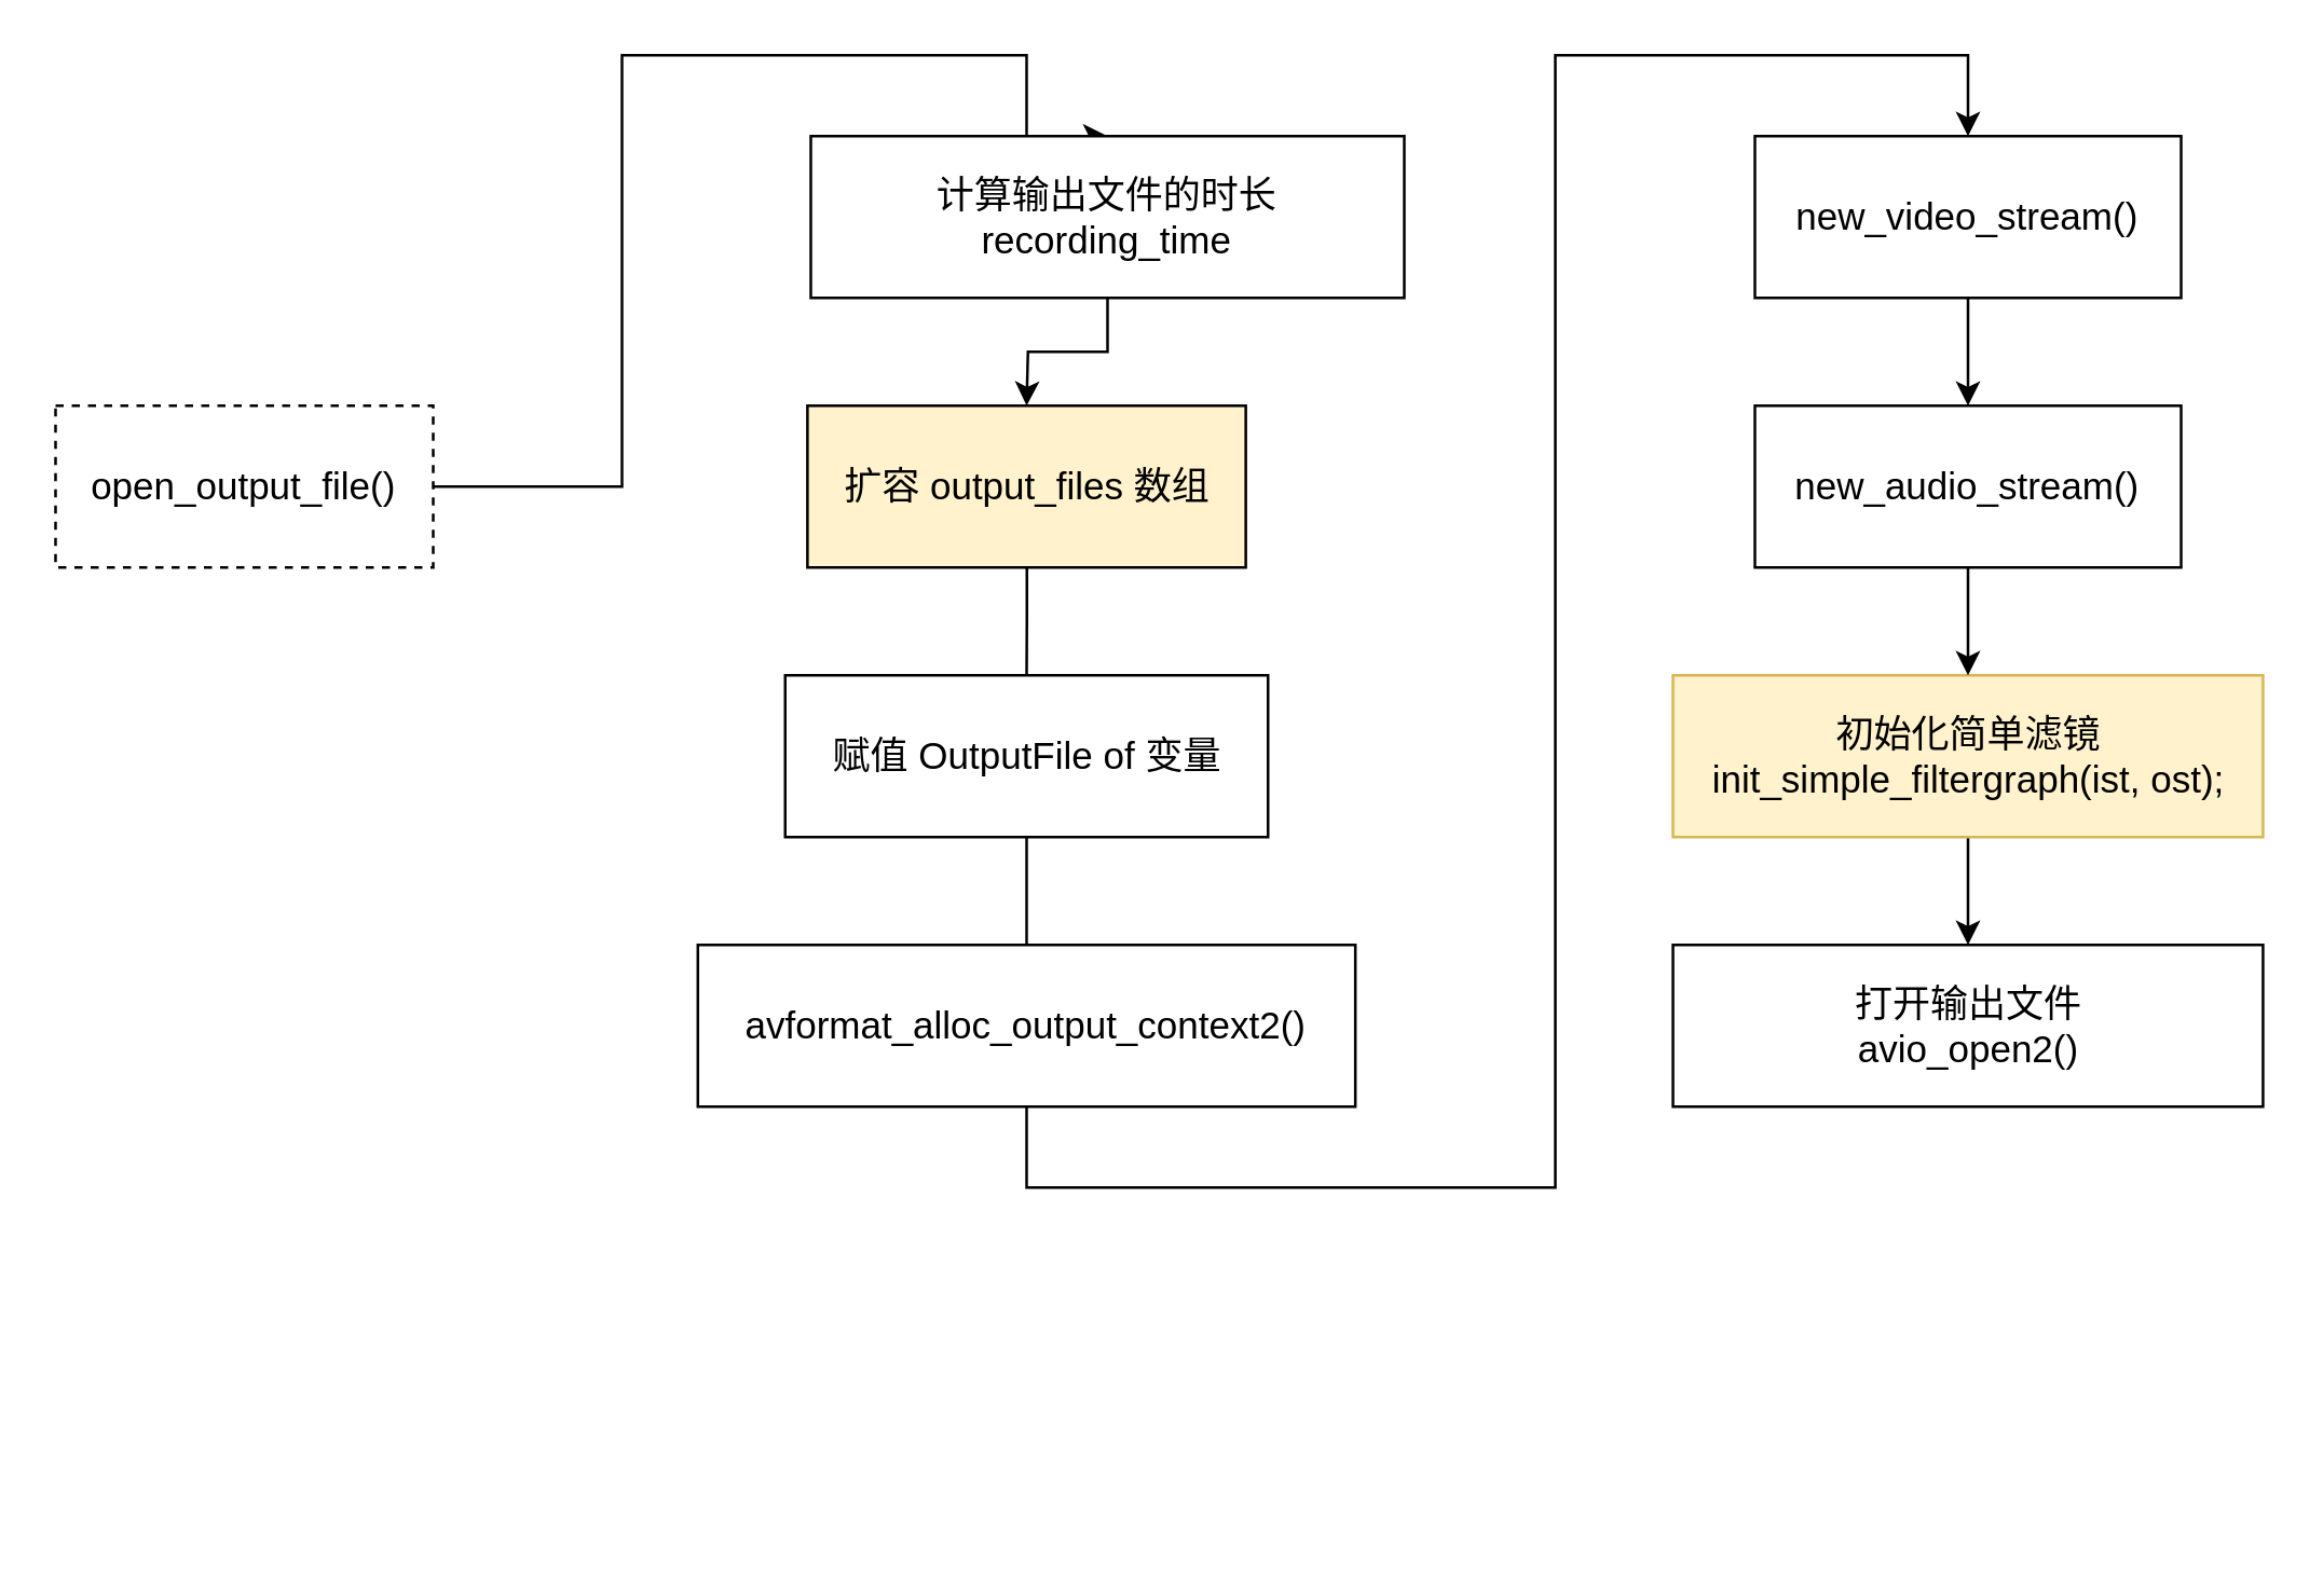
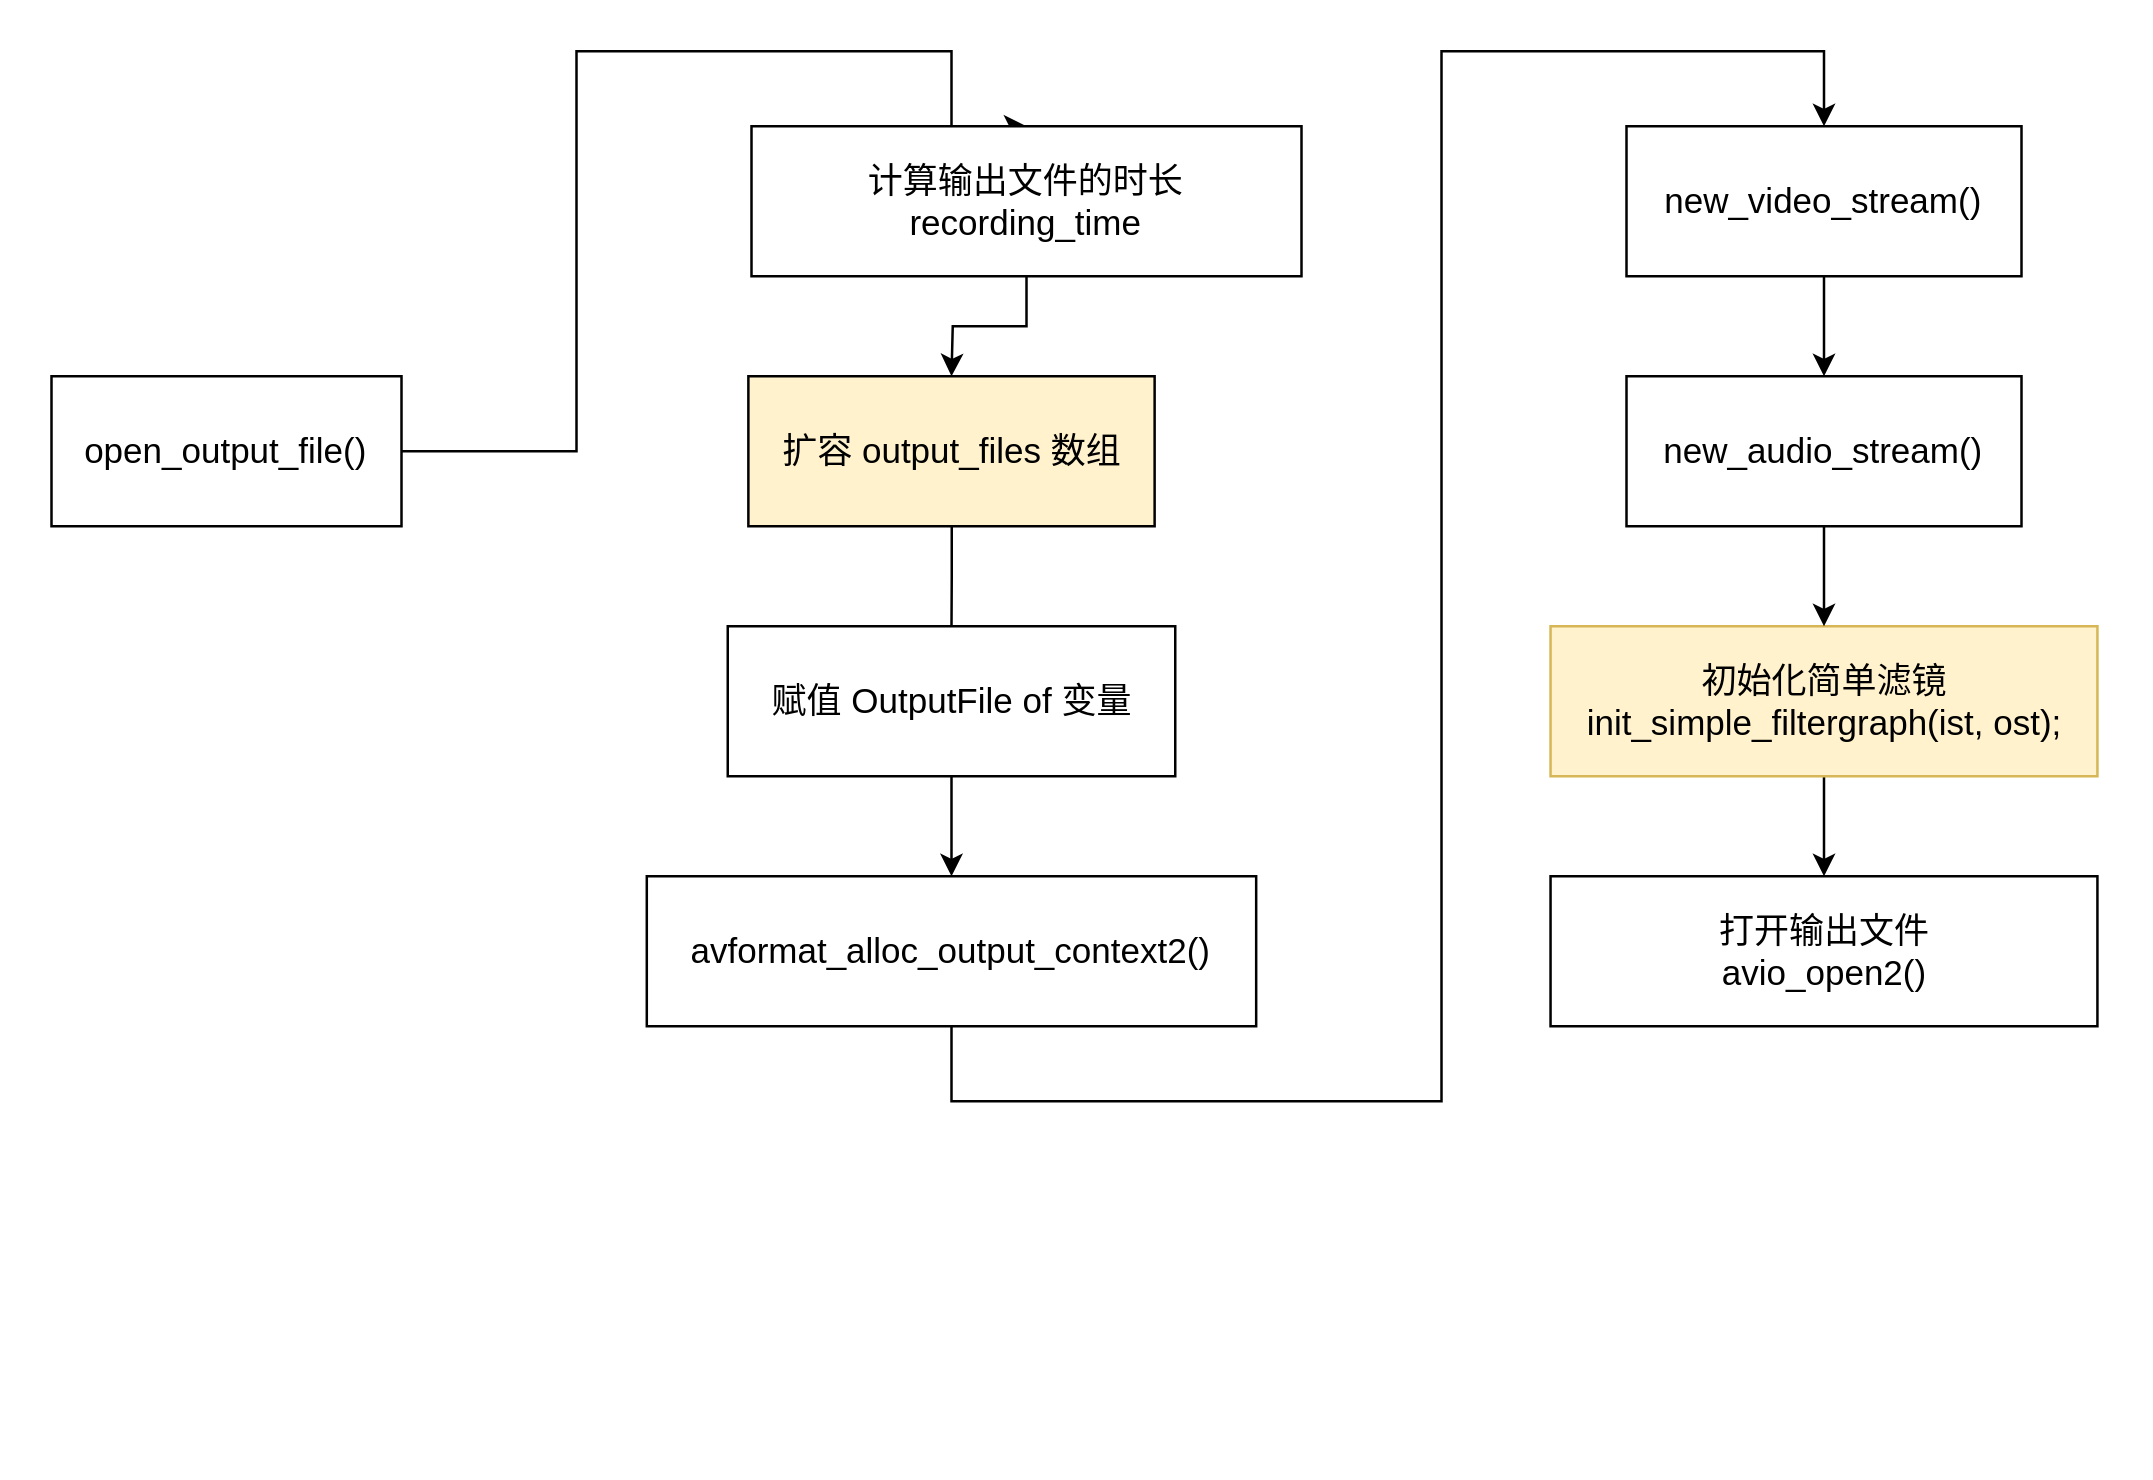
  <mxCell id="0" />
  <mxCell id="1" parent="0" />
  <mxCell id="2" style="edgeStyle=orthogonalEdgeStyle;rounded=0;orthogonalLoop=1;jettySize=auto;html=1;entryX=0.5;entryY=0;entryDx=0;entryDy=0;fontSize=14;" parent="1" source="3" target="5" edge="1"><mxGeometry relative="1" as="geometry"><Array as="points"><mxPoint x="230" y="180" /><mxPoint x="230" y="20" /><mxPoint x="380" y="20" /></Array></mxGeometry></mxCell>
- <mxCell id="3" value="open_output_file()" style="rounded=0;whiteSpace=wrap;html=1;fontSize=14;dashed=1;" parent="1" vertex="1"><mxGeometry x="20" y="150" width="140" height="60" as="geometry" /></mxCell>
+ <mxCell id="3" value="open_output_file()" style="rounded=0;whiteSpace=wrap;html=1;fontSize=14;" parent="1" vertex="1"><mxGeometry x="20" y="150" width="140" height="60" as="geometry" /></mxCell>
  <mxCell id="4" style="edgeStyle=orthogonalEdgeStyle;rounded=0;orthogonalLoop=1;jettySize=auto;html=1;fontSize=14;" parent="1" source="5" edge="1"><mxGeometry relative="1" as="geometry"><mxPoint x="380" y="150" as="targetPoint" /></mxGeometry></mxCell>
  <mxCell id="5" value="计算输出文件的时长&lt;br style=&quot;font-size: 14px;&quot;&gt;recording_time" style="rounded=0;whiteSpace=wrap;html=1;fontSize=14;" parent="1" vertex="1"><mxGeometry x="300" y="50" width="220" height="60" as="geometry" /></mxCell>
  <mxCell id="6" style="edgeStyle=orthogonalEdgeStyle;rounded=0;orthogonalLoop=1;jettySize=auto;html=1;fontSize=14;" parent="1" edge="1"><mxGeometry relative="1" as="geometry"><mxPoint x="380" y="340" as="sourcePoint" /></mxGeometry></mxCell>
  <mxCell id="7" style="edgeStyle=orthogonalEdgeStyle;rounded=0;orthogonalLoop=1;jettySize=auto;html=1;fontSize=14;" parent="1" edge="1"><mxGeometry relative="1" as="geometry"><mxPoint x="380" y="466" as="sourcePoint" /></mxGeometry></mxCell>
  <mxCell id="8" style="edgeStyle=orthogonalEdgeStyle;rounded=0;orthogonalLoop=1;jettySize=auto;html=1;fontSize=14;" parent="1" edge="1"><mxGeometry relative="1" as="geometry"><mxPoint x="380" y="570" as="sourcePoint" /></mxGeometry></mxCell>
  <mxCell id="9" style="edgeStyle=orthogonalEdgeStyle;rounded=0;orthogonalLoop=1;jettySize=auto;html=1;" parent="1" source="10" target="21" edge="1"><mxGeometry relative="1" as="geometry" /></mxCell>
  <mxCell id="10" value="初始化简单滤镜&lt;br&gt;init_simple_filtergraph(ist, ost);" style="rounded=0;whiteSpace=wrap;html=1;fontSize=14;fillColor=#fff2cc;strokeColor=#d6b656;" parent="1" vertex="1"><mxGeometry x="619.62" y="250" width="218.75" height="60" as="geometry" /></mxCell>
  <mxCell id="11" style="edgeStyle=orthogonalEdgeStyle;rounded=0;orthogonalLoop=1;jettySize=auto;html=1;endArrow=none;" parent="1" source="12" target="14" edge="1"><mxGeometry relative="1" as="geometry" /></mxCell>
  <mxCell id="12" value="扩容 output_files 数组" style="rounded=0;whiteSpace=wrap;html=1;fontSize=14;fillColor=#fff2cc;" parent="1" vertex="1"><mxGeometry x="298.75" y="150" width="162.5" height="60" as="geometry" /></mxCell>
- <mxCell id="13" style="edgeStyle=orthogonalEdgeStyle;rounded=0;orthogonalLoop=1;jettySize=auto;html=1;entryX=0.5;entryY=0;entryDx=0;entryDy=0;endArrow=none;" parent="1" source="14" target="16" edge="1"><mxGeometry relative="1" as="geometry" /></mxCell>
+ <mxCell id="13" style="edgeStyle=orthogonalEdgeStyle;rounded=0;orthogonalLoop=1;jettySize=auto;html=1;entryX=0.5;entryY=0;entryDx=0;entryDy=0;" parent="1" source="14" target="16" edge="1"><mxGeometry relative="1" as="geometry" /></mxCell>
  <mxCell id="14" value="赋值 OutputFile of 变量" style="rounded=0;whiteSpace=wrap;html=1;fontSize=14;" parent="1" vertex="1"><mxGeometry x="290.5" y="250" width="179" height="60" as="geometry" /></mxCell>
  <mxCell id="15" style="edgeStyle=orthogonalEdgeStyle;rounded=0;orthogonalLoop=1;jettySize=auto;html=1;entryX=0.5;entryY=0;entryDx=0;entryDy=0;" parent="1" source="16" target="18" edge="1"><mxGeometry relative="1" as="geometry"><Array as="points"><mxPoint x="380" y="440" /><mxPoint x="576" y="440" /><mxPoint x="576" y="20" /><mxPoint x="729" y="20" /></Array></mxGeometry></mxCell>
  <mxCell id="16" value="avformat_alloc_output_context2()" style="rounded=0;whiteSpace=wrap;html=1;fontSize=14;" parent="1" vertex="1"><mxGeometry x="258.12" y="350" width="243.75" height="60" as="geometry" /></mxCell>
  <mxCell id="17" style="edgeStyle=orthogonalEdgeStyle;rounded=0;orthogonalLoop=1;jettySize=auto;html=1;" parent="1" source="18" target="20" edge="1"><mxGeometry relative="1" as="geometry" /></mxCell>
  <mxCell id="18" value="new_video_stream()" style="rounded=0;whiteSpace=wrap;html=1;fontSize=14;" parent="1" vertex="1"><mxGeometry x="650" y="50" width="158" height="60" as="geometry" /></mxCell>
  <mxCell id="19" style="edgeStyle=orthogonalEdgeStyle;rounded=0;orthogonalLoop=1;jettySize=auto;html=1;" parent="1" source="20" target="10" edge="1"><mxGeometry relative="1" as="geometry" /></mxCell>
  <mxCell id="20" value="new_audio_stream()" style="rounded=0;whiteSpace=wrap;html=1;fontSize=14;" parent="1" vertex="1"><mxGeometry x="650" y="150" width="158" height="60" as="geometry" /></mxCell>
  <mxCell id="21" value="打开输出文件&lt;br&gt;avio_open2()" style="rounded=0;whiteSpace=wrap;html=1;fontSize=14;" parent="1" vertex="1"><mxGeometry x="619.62" y="350" width="218.75" height="60" as="geometry" /></mxCell>
